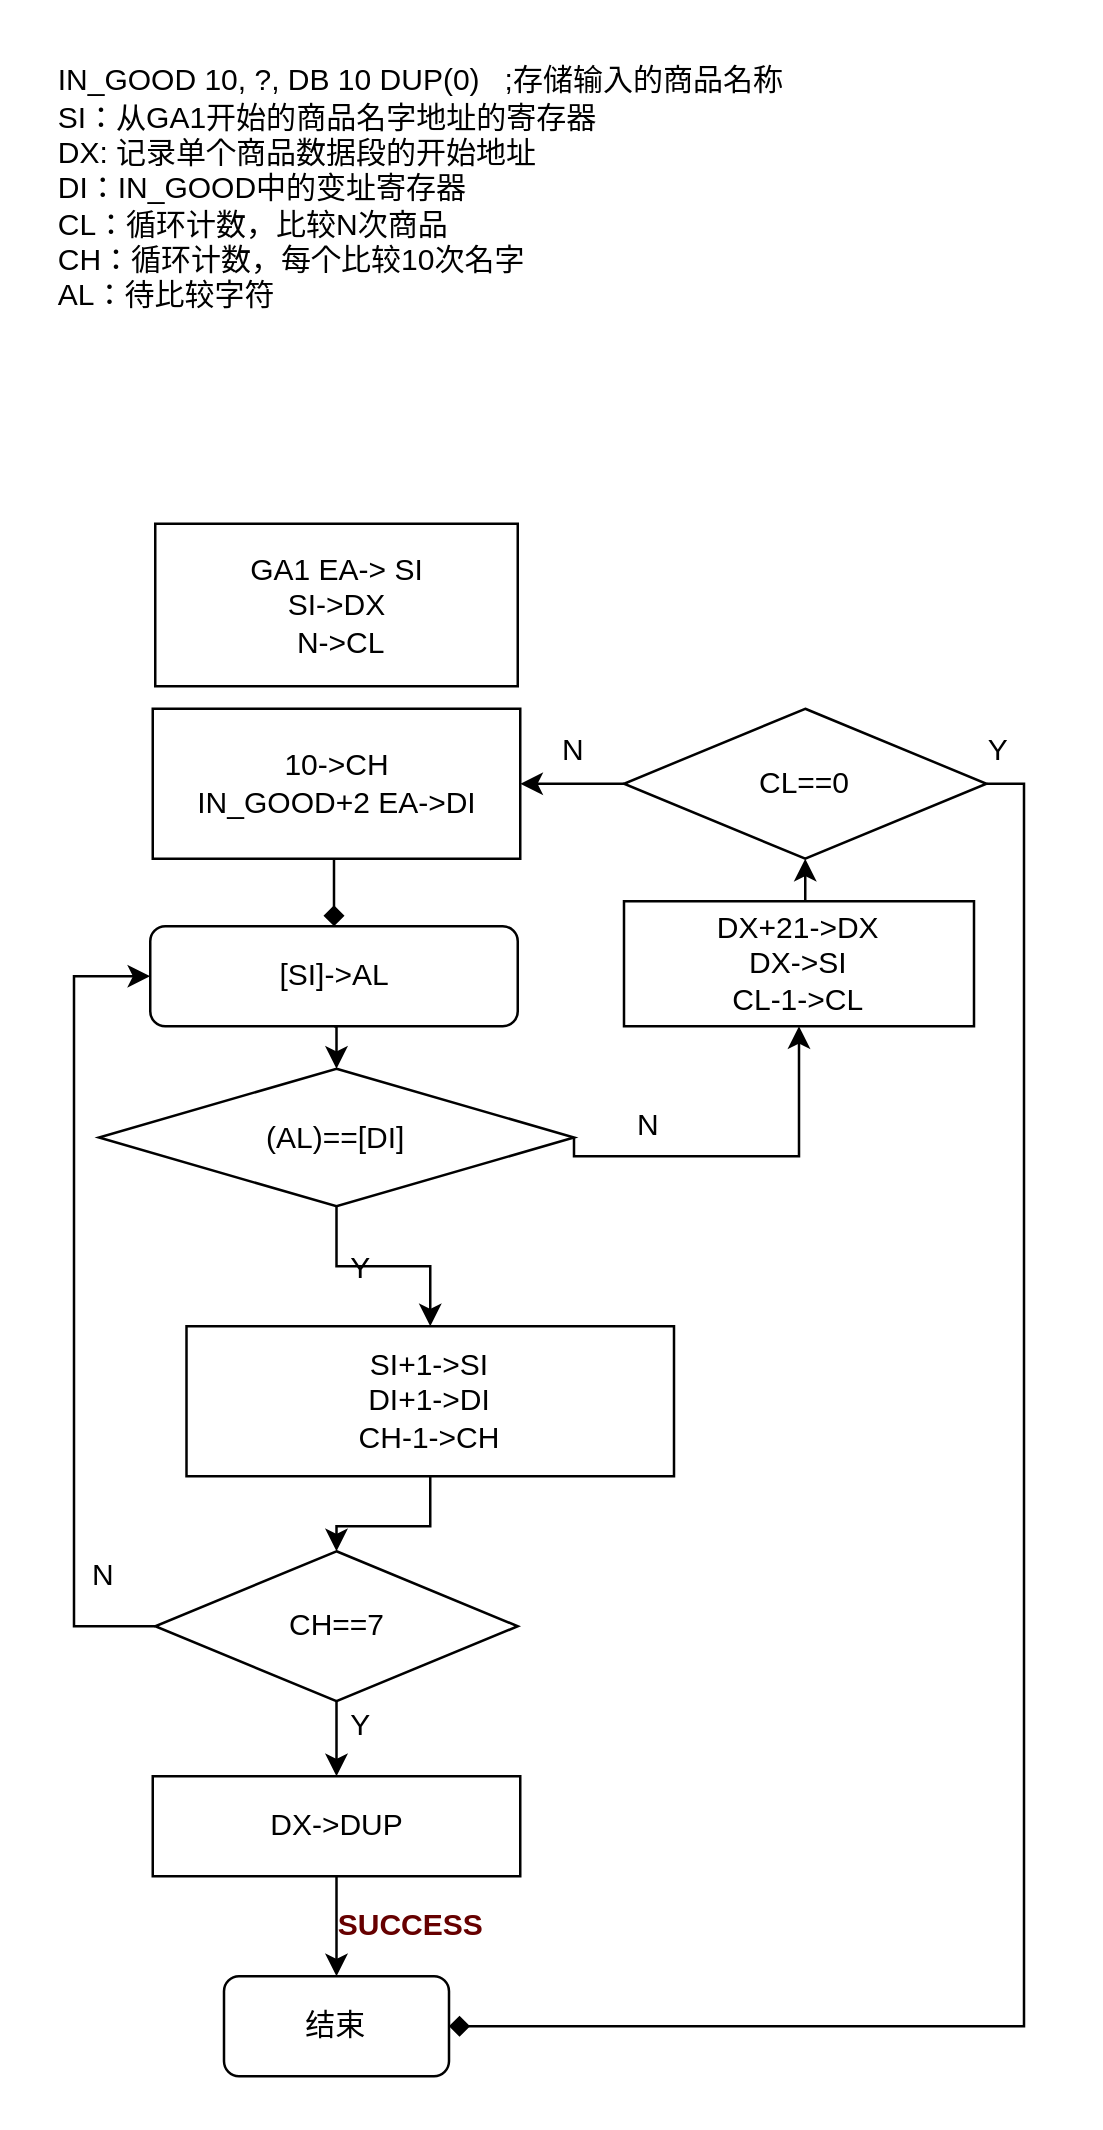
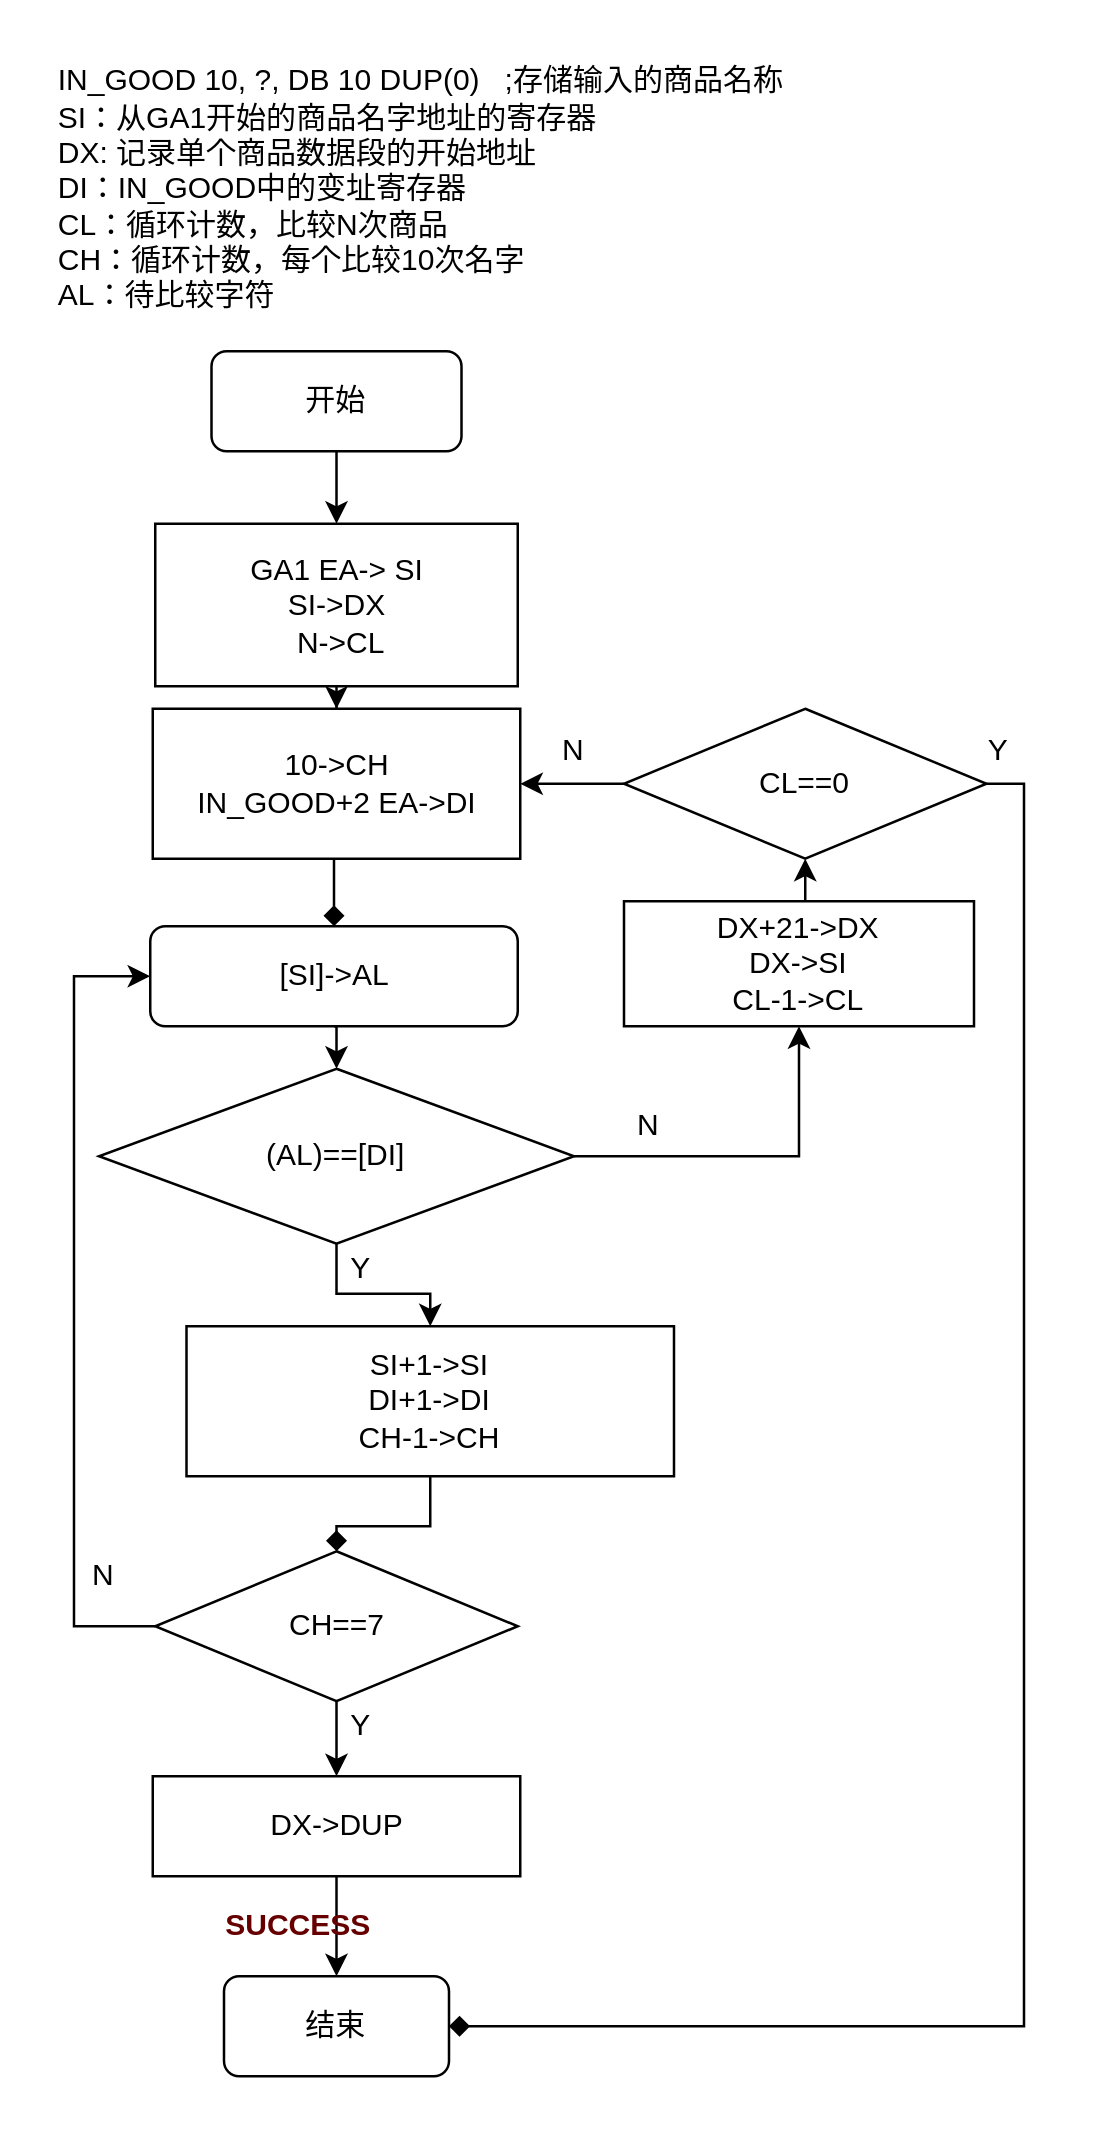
  <mxCell id="0" />
  <mxCell id="1" parent="0" />
+ <mxCell id="2" style="edgeStyle=orthogonalEdgeStyle;rounded=0;orthogonalLoop=1;jettySize=auto;html=1;exitX=0.5;exitY=1;exitDx=0;exitDy=0;" parent="1" source="3" target="6" edge="1"><mxGeometry relative="1" as="geometry" /></mxCell>
+ <mxCell id="3" value="开始" style="rounded=1;whiteSpace=wrap;html=1;" parent="1" vertex="1"><mxGeometry x="84" y="140" width="100" height="40" as="geometry" /></mxCell>
  <mxCell id="4" value="结束" style="rounded=1;whiteSpace=wrap;html=1;" parent="1" vertex="1"><mxGeometry x="89" y="790" width="90" height="40" as="geometry" /></mxCell>
+ <mxCell id="5" style="edgeStyle=orthogonalEdgeStyle;rounded=0;orthogonalLoop=1;jettySize=auto;html=1;" parent="1" source="6" target="8" edge="1"><mxGeometry relative="1" as="geometry" /></mxCell>
  <mxCell id="6" value="GA1 EA-&amp;gt; SI&lt;br&gt;SI-&amp;gt;DX&lt;br&gt;&amp;nbsp;N-&amp;gt;CL" style="rounded=0;whiteSpace=wrap;html=1;" parent="1" vertex="1"><mxGeometry x="61.5" y="209" width="145" height="65" as="geometry" /></mxCell>
  <mxCell id="7" style="edgeStyle=orthogonalEdgeStyle;rounded=0;orthogonalLoop=1;jettySize=auto;html=1;entryX=0.5;entryY=0;entryDx=0;entryDy=0;endArrow=diamond;" parent="1" source="8" target="23" edge="1"><mxGeometry relative="1" as="geometry"><Array as="points"><mxPoint x="133" y="360" /><mxPoint x="133" y="360" /></Array></mxGeometry></mxCell>
  <mxCell id="8" value="10-&amp;gt;CH&lt;br&gt;IN_GOOD+2 EA-&amp;gt;DI" style="rounded=0;whiteSpace=wrap;html=1;" parent="1" vertex="1"><mxGeometry x="60.5" y="283" width="147" height="60" as="geometry" /></mxCell>
  <mxCell id="9" style="edgeStyle=orthogonalEdgeStyle;rounded=0;orthogonalLoop=1;jettySize=auto;html=1;entryX=0.5;entryY=0;entryDx=0;entryDy=0;" parent="1" source="11" target="13" edge="1"><mxGeometry relative="1" as="geometry" /></mxCell>
  <mxCell id="10" style="edgeStyle=orthogonalEdgeStyle;rounded=0;orthogonalLoop=1;jettySize=auto;html=1;exitX=1;exitY=0.5;exitDx=0;exitDy=0;entryX=0.5;entryY=1;entryDx=0;entryDy=0;" parent="1" source="11" target="27" edge="1"><mxGeometry relative="1" as="geometry"><mxPoint x="269" y="380" as="targetPoint" /><Array as="points"><mxPoint x="319" y="462" /></Array></mxGeometry></mxCell>
- <mxCell id="11" value="(AL)==[DI]" style="rhombus;whiteSpace=wrap;html=1;" parent="1" vertex="1"><mxGeometry x="39" y="427" width="190" height="55" as="geometry" /></mxCell>
- <mxCell id="12" style="edgeStyle=orthogonalEdgeStyle;rounded=0;orthogonalLoop=1;jettySize=auto;html=1;entryX=0.5;entryY=0;entryDx=0;entryDy=0;" parent="1" source="13" target="16" edge="1"><mxGeometry relative="1" as="geometry" /></mxCell>
+ <mxCell id="11" value="(AL)==[DI]" style="rhombus;whiteSpace=wrap;html=1;" parent="1" vertex="1"><mxGeometry x="39" y="427" width="190" height="70" as="geometry" /></mxCell>
+ <mxCell id="12" style="edgeStyle=orthogonalEdgeStyle;rounded=0;orthogonalLoop=1;jettySize=auto;html=1;entryX=0.5;entryY=0;entryDx=0;entryDy=0;endArrow=diamond;" parent="1" source="13" target="16" edge="1"><mxGeometry relative="1" as="geometry" /></mxCell>
  <mxCell id="13" value="SI+1-&amp;gt;SI&lt;br&gt;DI+1-&amp;gt;DI&lt;br&gt;CH-1-&amp;gt;CH" style="rounded=0;whiteSpace=wrap;html=1;" parent="1" vertex="1"><mxGeometry x="74" y="530" width="195" height="60" as="geometry" /></mxCell>
  <mxCell id="14" style="edgeStyle=orthogonalEdgeStyle;rounded=0;orthogonalLoop=1;jettySize=auto;html=1;entryX=0.5;entryY=0;entryDx=0;entryDy=0;" parent="1" source="16" target="25" edge="1"><mxGeometry relative="1" as="geometry" /></mxCell>
  <mxCell id="15" style="edgeStyle=orthogonalEdgeStyle;rounded=0;orthogonalLoop=1;jettySize=auto;html=1;entryX=0;entryY=0.5;entryDx=0;entryDy=0;" parent="1" source="16" target="23" edge="1"><mxGeometry relative="1" as="geometry"><mxPoint x="9" y="440" as="targetPoint" /><Array as="points"><mxPoint x="29" y="650" /><mxPoint x="29" y="390" /></Array></mxGeometry></mxCell>
  <mxCell id="16" value="CH==7" style="rhombus;whiteSpace=wrap;html=1;" parent="1" vertex="1"><mxGeometry x="61.5" y="620" width="145" height="60" as="geometry" /></mxCell>
  <mxCell id="17" value="Y" style="text;html=1;strokeColor=none;fillColor=none;align=center;verticalAlign=middle;whiteSpace=wrap;rounded=0;" parent="1" vertex="1"><mxGeometry x="124" y="497" width="40" height="20" as="geometry" /></mxCell>
  <mxCell id="18" value="Y" style="text;html=1;strokeColor=none;fillColor=none;align=center;verticalAlign=middle;whiteSpace=wrap;rounded=0;" parent="1" vertex="1"><mxGeometry x="124" y="680" width="40" height="20" as="geometry" /></mxCell>
  <mxCell id="19" value="N" style="text;html=1;strokeColor=none;fillColor=none;align=center;verticalAlign=middle;whiteSpace=wrap;rounded=0;" parent="1" vertex="1"><mxGeometry x="239" y="440" width="40" height="20" as="geometry" /></mxCell>
  <mxCell id="20" value="N" style="text;html=1;strokeColor=none;fillColor=none;align=center;verticalAlign=middle;whiteSpace=wrap;rounded=0;" parent="1" vertex="1"><mxGeometry x="20.5" y="620" width="40" height="20" as="geometry" /></mxCell>
  <mxCell id="21" value="IN_GOOD 10, ?, DB 10 DUP(0)&amp;nbsp; &amp;nbsp;;存储输入的商品名称&lt;br&gt;SI：从GA1开始的商品名字地址的寄存器&lt;br&gt;DX: 记录单个商品数据段的开始地址&lt;br&gt;DI：IN_GOOD中的变址寄存器&lt;br&gt;CL：循环计数，比较N次商品&lt;br&gt;CH：循环计数，每个比较10次名字&lt;br&gt;AL：待比较字符" style="text;html=1;strokeColor=none;fillColor=none;align=left;verticalAlign=middle;whiteSpace=wrap;rounded=0;" parent="1" vertex="1"><mxGeometry x="20.5" y="20" width="308.5" height="110" as="geometry" /></mxCell>
  <mxCell id="22" style="edgeStyle=orthogonalEdgeStyle;rounded=0;orthogonalLoop=1;jettySize=auto;html=1;exitX=0.5;exitY=1;exitDx=0;exitDy=0;entryX=0.5;entryY=0;entryDx=0;entryDy=0;" edge="1" parent="1" source="23" target="11"><mxGeometry relative="1" as="geometry" /></mxCell>
  <mxCell id="23" value="[SI]-&amp;gt;AL" style="whiteSpace=wrap;html=1;rounded=1;" vertex="1" parent="1"><mxGeometry x="59.5" y="370" width="147" height="40" as="geometry" /></mxCell>
  <mxCell id="24" style="edgeStyle=orthogonalEdgeStyle;rounded=0;orthogonalLoop=1;jettySize=auto;html=1;entryX=0.5;entryY=0;entryDx=0;entryDy=0;" edge="1" parent="1" source="25" target="4"><mxGeometry relative="1" as="geometry" /></mxCell>
  <mxCell id="25" value="DX-&amp;gt;DUP" style="rounded=0;whiteSpace=wrap;html=1;" vertex="1" parent="1"><mxGeometry x="60.5" y="710" width="147" height="40" as="geometry" /></mxCell>
  <mxCell id="26" style="edgeStyle=orthogonalEdgeStyle;rounded=0;orthogonalLoop=1;jettySize=auto;html=1;exitX=0.5;exitY=0;exitDx=0;exitDy=0;entryX=0.5;entryY=1;entryDx=0;entryDy=0;" edge="1" parent="1" source="27" target="30"><mxGeometry relative="1" as="geometry" /></mxCell>
  <mxCell id="27" value="DX+21-&amp;gt;DX&lt;br&gt;DX-&amp;gt;SI&lt;br&gt;CL-1-&amp;gt;CL" style="rounded=0;whiteSpace=wrap;html=1;" vertex="1" parent="1"><mxGeometry x="249" y="360" width="140" height="50" as="geometry" /></mxCell>
  <mxCell id="28" style="edgeStyle=orthogonalEdgeStyle;rounded=0;orthogonalLoop=1;jettySize=auto;html=1;exitX=0;exitY=0.5;exitDx=0;exitDy=0;entryX=1;entryY=0.5;entryDx=0;entryDy=0;" edge="1" parent="1" source="30" target="8"><mxGeometry relative="1" as="geometry" /></mxCell>
  <mxCell id="29" style="edgeStyle=orthogonalEdgeStyle;rounded=0;orthogonalLoop=1;jettySize=auto;html=1;entryX=1;entryY=0.5;entryDx=0;entryDy=0;endArrow=diamond;" edge="1" parent="1" source="30" target="4"><mxGeometry relative="1" as="geometry"><Array as="points"><mxPoint x="409" y="313" /><mxPoint x="409" y="810" /></Array></mxGeometry></mxCell>
  <mxCell id="30" value="CL==0" style="rhombus;whiteSpace=wrap;html=1;" vertex="1" parent="1"><mxGeometry x="249" y="283" width="145" height="60" as="geometry" /></mxCell>
  <mxCell id="31" value="Y" style="text;html=1;strokeColor=none;fillColor=none;align=center;verticalAlign=middle;whiteSpace=wrap;rounded=0;" vertex="1" parent="1"><mxGeometry x="379" y="290" width="40" height="20" as="geometry" /></mxCell>
  <mxCell id="32" value="N" style="text;html=1;strokeColor=none;fillColor=none;align=center;verticalAlign=middle;whiteSpace=wrap;rounded=0;" vertex="1" parent="1"><mxGeometry x="209" y="290" width="40" height="20" as="geometry" /></mxCell>
- <mxCell id="33" value="&lt;b&gt;&lt;font color=&quot;#660000&quot;&gt;SUCCESS&lt;/font&gt;&lt;/b&gt;" style="text;html=1;strokeColor=none;fillColor=none;align=center;verticalAlign=middle;whiteSpace=wrap;rounded=0;" vertex="1" parent="1"><mxGeometry x="144" y="760" width="40" height="20" as="geometry" /></mxCell>
+ <mxCell id="33" value="&lt;b&gt;&lt;font color=&quot;#660000&quot;&gt;SUCCESS&lt;/font&gt;&lt;/b&gt;" style="text;html=1;strokeColor=none;fillColor=none;align=center;verticalAlign=middle;whiteSpace=wrap;rounded=0;" vertex="1" parent="1"><mxGeometry x="99" y="760" width="40" height="20" as="geometry" /></mxCell>
